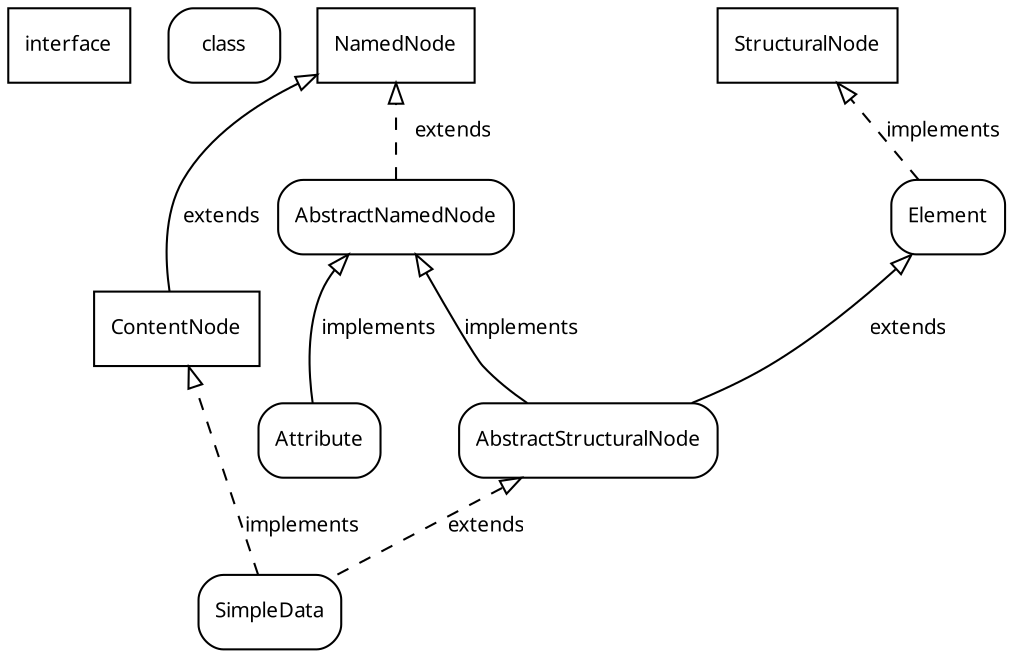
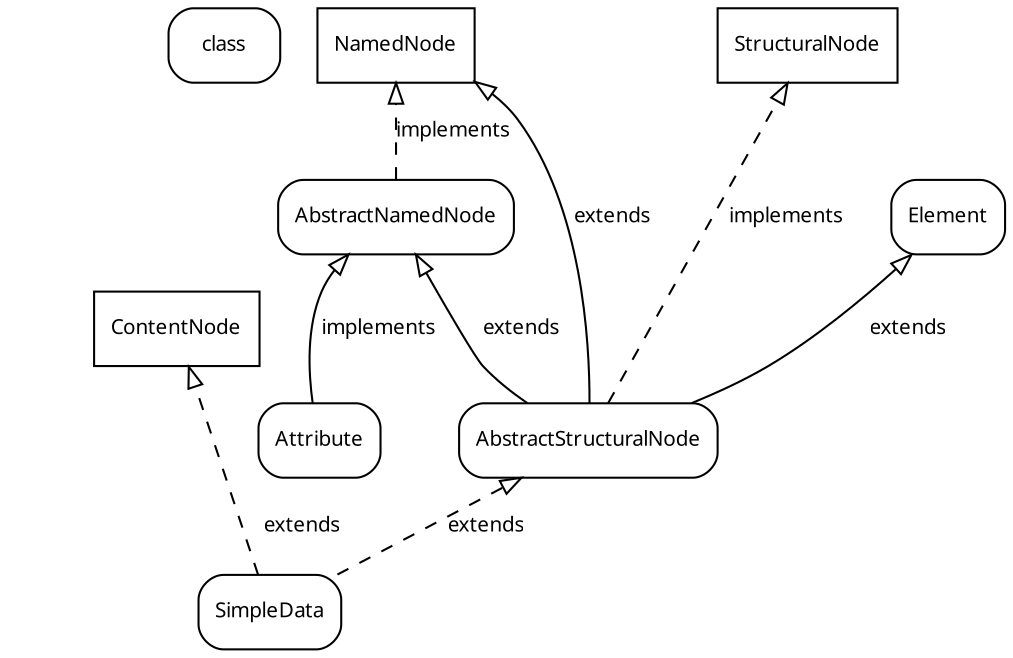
  digraph {
    rankdir=BT
    node [fontname="TeXGyrePagella-Regular" fontsize=10 shape=rectangle style=rounded]
    edge [arrowhead=empty fontname="TeXGyrePagella-Regular" fontsize=10]
-   interface [style=solid]
    n2 [label=class]
    NamedNode [style=""]
    StructuralNode [style=""]
    ContentNode [style=""]
    AbstractStructuralNode
    Element
    AbstractNamedNode
    SimpleData
    Attribute
    subgraph sub_1 {
      rank=same
-     interface
      n2
      NamedNode
    }
-   ContentNode -> NamedNode [label=extends]
-   Element -> StructuralNode [label=implements style=dashed]
+   AbstractStructuralNode -> NamedNode [label=extends]
+   AbstractStructuralNode -> StructuralNode [label=implements style=dashed]
    AbstractStructuralNode -> Element [label=extends]
-   AbstractStructuralNode -> AbstractNamedNode [label=implements]
-   AbstractNamedNode -> NamedNode [label=extends style=dashed]
-   SimpleData -> ContentNode [label=implements style=dashed]
+   AbstractStructuralNode -> AbstractNamedNode [label=extends]
+   AbstractNamedNode -> NamedNode [label=implements style=dashed]
+   SimpleData -> ContentNode [label=extends style=dashed]
    SimpleData -> AbstractStructuralNode [label=extends style=dashed]
    Attribute -> AbstractNamedNode [label=implements]
  }
